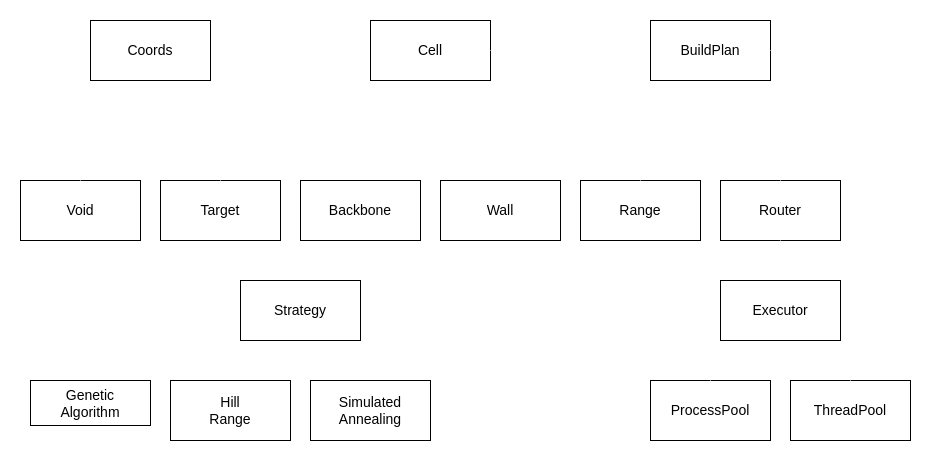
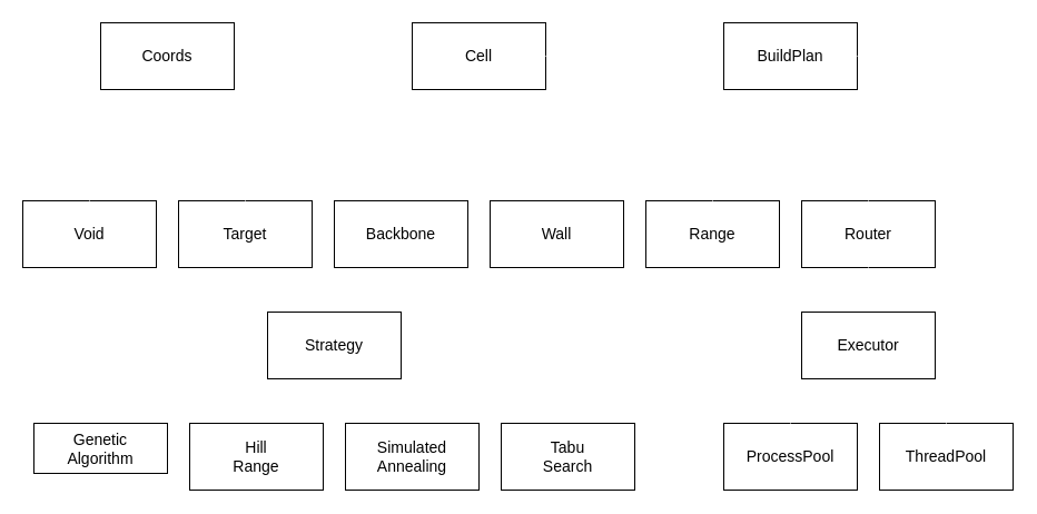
  <mxCell id="0" />
  <mxCell id="1" parent="0" />
  <mxCell id="2" style="edgeStyle=orthogonalEdgeStyle;rounded=0;orthogonalLoop=1;jettySize=auto;html=1;endArrow=none;endFill=0;entryX=1;entryY=0.5;entryDx=0;entryDy=0;strokeColor=#FFFFFF;" parent="1" source="3" target="16" edge="1"><mxGeometry relative="1" as="geometry"><mxPoint x="630" y="50" as="targetPoint" /></mxGeometry></mxCell>
  <mxCell id="3" value="Cell" style="rounded=0;whiteSpace=wrap;html=1;fontSize=14;" parent="1" vertex="1"><mxGeometry x="370" y="20" width="120" height="60" as="geometry" /></mxCell>
  <mxCell id="4" value="" style="endArrow=block;endSize=10;endFill=0;shadow=0;strokeWidth=1;rounded=0;edgeStyle=elbowEdgeStyle;elbow=vertical;exitX=0.5;exitY=0;exitDx=0;exitDy=0;strokeColor=#FFFFFF;" parent="1" source="7" edge="1"><mxGeometry width="160" relative="1" as="geometry"><mxPoint x="540" y="182" as="sourcePoint" /><mxPoint x="430" y="80" as="targetPoint" /></mxGeometry></mxCell>
  <mxCell id="5" value="" style="endArrow=block;endSize=10;endFill=0;shadow=0;strokeWidth=1;rounded=0;edgeStyle=elbowEdgeStyle;elbow=vertical;exitX=0.5;exitY=0;exitDx=0;exitDy=0;strokeColor=#FFFFFF;" parent="1" source="6" edge="1"><mxGeometry width="160" relative="1" as="geometry"><mxPoint x="330" y="182" as="sourcePoint" /><mxPoint x="430" y="80" as="targetPoint" /></mxGeometry></mxCell>
  <mxCell id="6" value="Backbone" style="rounded=0;whiteSpace=wrap;html=1;fontSize=14;" parent="1" vertex="1"><mxGeometry x="300" y="180" width="120" height="60" as="geometry" /></mxCell>
  <mxCell id="7" value="Wall" style="rounded=0;whiteSpace=wrap;html=1;fontSize=14;" parent="1" vertex="1"><mxGeometry x="440" y="180" width="120" height="60" as="geometry" /></mxCell>
  <mxCell id="8" value="Range" style="rounded=0;whiteSpace=wrap;html=1;fontSize=14;" parent="1" vertex="1"><mxGeometry x="580" y="180" width="120" height="60" as="geometry" /></mxCell>
  <mxCell id="9" value="Target" style="rounded=0;whiteSpace=wrap;html=1;fontSize=14;" parent="1" vertex="1"><mxGeometry x="160" y="180" width="120" height="60" as="geometry" /></mxCell>
  <mxCell id="10" value="Void" style="rounded=0;whiteSpace=wrap;html=1;fontSize=14;" parent="1" vertex="1"><mxGeometry x="20" y="180" width="120" height="60" as="geometry" /></mxCell>
  <mxCell id="11" value="Router" style="rounded=0;whiteSpace=wrap;html=1;fontSize=14;" parent="1" vertex="1"><mxGeometry x="720" y="180" width="120" height="60" as="geometry" /></mxCell>
  <mxCell id="12" value="" style="endArrow=block;endSize=10;endFill=0;shadow=0;strokeWidth=1;rounded=0;edgeStyle=elbowEdgeStyle;elbow=vertical;exitX=0.5;exitY=0;exitDx=0;exitDy=0;strokeColor=#FFFFFF;" parent="1" source="8" target="20" edge="1"><mxGeometry width="160" relative="1" as="geometry"><mxPoint x="550" y="192" as="sourcePoint" /><mxPoint x="440" y="90" as="targetPoint" /></mxGeometry></mxCell>
  <mxCell id="13" value="" style="endArrow=block;endSize=10;endFill=0;shadow=0;strokeWidth=1;rounded=0;edgeStyle=elbowEdgeStyle;elbow=vertical;exitX=0.5;exitY=0;exitDx=0;exitDy=0;entryX=0.5;entryY=1;entryDx=0;entryDy=0;strokeColor=#FFFFFF;" parent="1" source="11" target="3" edge="1"><mxGeometry width="160" relative="1" as="geometry"><mxPoint x="740" y="190" as="sourcePoint" /><mxPoint x="440" y="90" as="targetPoint" /></mxGeometry></mxCell>
  <mxCell id="14" value="" style="endArrow=block;endSize=10;endFill=0;shadow=0;strokeWidth=1;rounded=0;edgeStyle=elbowEdgeStyle;elbow=vertical;entryX=0.5;entryY=1;entryDx=0;entryDy=0;strokeColor=#FFFFFF;" parent="1" source="9" target="3" edge="1"><mxGeometry width="160" relative="1" as="geometry"><mxPoint x="340" y="192" as="sourcePoint" /><mxPoint x="440" y="90" as="targetPoint" /></mxGeometry></mxCell>
  <mxCell id="15" value="" style="endArrow=block;endSize=10;endFill=0;shadow=0;strokeWidth=1;rounded=0;edgeStyle=elbowEdgeStyle;elbow=vertical;exitX=0.5;exitY=0;exitDx=0;exitDy=0;strokeColor=#FFFFFF;" parent="1" source="10" edge="1"><mxGeometry width="160" relative="1" as="geometry"><mxPoint x="160" y="190" as="sourcePoint" /><mxPoint x="430" y="80" as="targetPoint" /></mxGeometry></mxCell>
  <mxCell id="16" value="Coords" style="rounded=0;whiteSpace=wrap;html=1;fontSize=14;" parent="1" vertex="1"><mxGeometry x="90" y="20" width="120" height="60" as="geometry" /></mxCell>
  <mxCell id="17" style="edgeStyle=orthogonalEdgeStyle;rounded=0;orthogonalLoop=1;jettySize=auto;html=1;entryX=1;entryY=0.5;entryDx=0;entryDy=0;endArrow=none;endFill=0;exitX=0;exitY=0.5;exitDx=0;exitDy=0;strokeColor=#FFFFFF;" parent="1" source="20" target="3" edge="1"><mxGeometry relative="1" as="geometry"><mxPoint x="720" y="-20" as="sourcePoint" /><mxPoint x="370" y="10" as="targetPoint" /></mxGeometry></mxCell>
  <mxCell id="18" value="1" style="edgeLabel;html=1;align=center;verticalAlign=middle;resizable=0;points=[];fontColor=#FFFFFF;labelBackgroundColor=none;" parent="17" vertex="1" connectable="0"><mxGeometry x="-0.804" y="2" relative="1" as="geometry"><mxPoint x="6.0" y="-12" as="offset" /></mxGeometry></mxCell>
  <mxCell id="19" value="*" style="edgeLabel;html=1;align=center;verticalAlign=middle;resizable=0;points=[];fontColor=#FFFFFF;labelBackgroundColor=none;" parent="17" vertex="1" connectable="0"><mxGeometry x="0.714" y="1" relative="1" as="geometry"><mxPoint x="-13" y="-9" as="offset" /></mxGeometry></mxCell>
  <mxCell id="20" value="BuildPlan" style="rounded=0;whiteSpace=wrap;html=1;fontSize=14;" parent="1" vertex="1"><mxGeometry x="650" y="20" width="120" height="60" as="geometry" /></mxCell>
  <mxCell id="21" style="edgeStyle=orthogonalEdgeStyle;rounded=0;orthogonalLoop=1;jettySize=auto;html=1;exitX=0.5;exitY=0;exitDx=0;exitDy=0;entryX=0.5;entryY=1;entryDx=0;entryDy=0;endArrow=none;endFill=0;strokeColor=#FFFFFF;" parent="1" source="23" target="11" edge="1"><mxGeometry relative="1" as="geometry" /></mxCell>
  <mxCell id="22" style="edgeStyle=orthogonalEdgeStyle;rounded=0;orthogonalLoop=1;jettySize=auto;html=1;entryX=1;entryY=0.5;entryDx=0;entryDy=0;endArrow=none;endFill=0;exitX=1;exitY=0.5;exitDx=0;exitDy=0;strokeColor=#FFFFFF;" parent="1" source="23" target="20" edge="1"><mxGeometry relative="1" as="geometry"><mxPoint x="900" y="270" as="sourcePoint" /><Array as="points"><mxPoint x="880" y="310" /><mxPoint x="880" y="50" /></Array></mxGeometry></mxCell>
  <mxCell id="23" value="Executor" style="rounded=0;whiteSpace=wrap;html=1;fontSize=14;" parent="1" vertex="1"><mxGeometry x="720" y="280" width="120" height="60" as="geometry" /></mxCell>
  <mxCell id="24" value="ProcessPool" style="rounded=0;whiteSpace=wrap;html=1;fontSize=14;" parent="1" vertex="1"><mxGeometry x="650" y="380" width="120" height="60" as="geometry" /></mxCell>
  <mxCell id="25" value="ThreadPool" style="rounded=0;whiteSpace=wrap;html=1;fontSize=14;" parent="1" vertex="1"><mxGeometry x="790" y="380" width="120" height="60" as="geometry" /></mxCell>
  <mxCell id="26" value="" style="endArrow=block;endSize=10;endFill=0;shadow=0;strokeWidth=1;rounded=0;edgeStyle=elbowEdgeStyle;elbow=vertical;entryX=0.5;entryY=1;entryDx=0;entryDy=0;strokeColor=#FFFFFF;" parent="1" source="25" target="23" edge="1"><mxGeometry width="160" relative="1" as="geometry"><mxPoint x="510" y="190" as="sourcePoint" /><mxPoint x="440" y="90" as="targetPoint" /></mxGeometry></mxCell>
  <mxCell id="27" value="" style="endArrow=block;endSize=10;endFill=0;shadow=0;strokeWidth=1;rounded=0;edgeStyle=elbowEdgeStyle;elbow=vertical;entryX=0.5;entryY=1;entryDx=0;entryDy=0;exitX=0.5;exitY=0;exitDx=0;exitDy=0;strokeColor=#FFFFFF;dashed=1;" parent="1" source="24" target="23" edge="1"><mxGeometry width="160" relative="1" as="geometry"><mxPoint x="860" y="390" as="sourcePoint" /><mxPoint x="790" y="350" as="targetPoint" /></mxGeometry></mxCell>
  <mxCell id="28" value="Strategy" style="rounded=0;whiteSpace=wrap;html=1;fontSize=14;" vertex="1" parent="1"><mxGeometry x="240" y="280" width="120" height="60" as="geometry" /></mxCell>
  <mxCell id="29" style="edgeStyle=orthogonalEdgeStyle;rounded=0;orthogonalLoop=1;jettySize=auto;html=1;endArrow=block;endFill=0;strokeColor=#FFFFFF;" edge="1" parent="1" source="30"><mxGeometry relative="1" as="geometry"><mxPoint x="300" y="340" as="targetPoint" /><Array as="points"><mxPoint x="230" y="360" /><mxPoint x="300" y="360" /></Array></mxGeometry></mxCell>
  <mxCell id="30" value="Hill&lt;br&gt;Range" style="rounded=0;whiteSpace=wrap;html=1;fontSize=14;" vertex="1" parent="1"><mxGeometry x="170" y="380" width="120" height="60" as="geometry" /></mxCell>
  <mxCell id="31" style="edgeStyle=orthogonalEdgeStyle;rounded=0;orthogonalLoop=1;jettySize=auto;html=1;entryX=0.5;entryY=1;entryDx=0;entryDy=0;endArrow=block;endFill=0;strokeColor=#FFFFFF;" edge="1" parent="1" source="32" target="28"><mxGeometry relative="1" as="geometry" /></mxCell>
  <mxCell id="32" value="Simulated&lt;br&gt;Annealing" style="rounded=0;whiteSpace=wrap;html=1;fontSize=14;" vertex="1" parent="1"><mxGeometry x="310" y="380" width="120" height="60" as="geometry" /></mxCell>
+ <mxCell id="33" style="edgeStyle=orthogonalEdgeStyle;rounded=0;orthogonalLoop=1;jettySize=auto;html=1;entryX=0.5;entryY=1;entryDx=0;entryDy=0;endArrow=block;endFill=0;strokeColor=#FFFFFF;" edge="1" parent="1" source="34" target="28"><mxGeometry relative="1" as="geometry"><Array as="points"><mxPoint x="500" y="360" /><mxPoint x="300" y="360" /></Array></mxGeometry></mxCell>
+ <mxCell id="34" value="Tabu&lt;br&gt;Search" style="rounded=0;whiteSpace=wrap;html=1;fontSize=14;" vertex="1" parent="1"><mxGeometry x="450" y="380" width="120" height="60" as="geometry" /></mxCell>
  <mxCell id="35" style="edgeStyle=orthogonalEdgeStyle;rounded=0;orthogonalLoop=1;jettySize=auto;html=1;entryX=0.5;entryY=1;entryDx=0;entryDy=0;endArrow=block;endFill=0;strokeColor=#FFFFFF;" edge="1" parent="1" source="36" target="28"><mxGeometry relative="1" as="geometry"><Array as="points"><mxPoint x="90" y="360" /><mxPoint x="300" y="360" /></Array></mxGeometry></mxCell>
  <mxCell id="36" value="Genetic&lt;br&gt;Algorithm" style="rounded=0;whiteSpace=wrap;html=1;fontSize=14;" vertex="1" parent="1"><mxGeometry x="30" y="380" width="120" height="45" as="geometry" /></mxCell>
